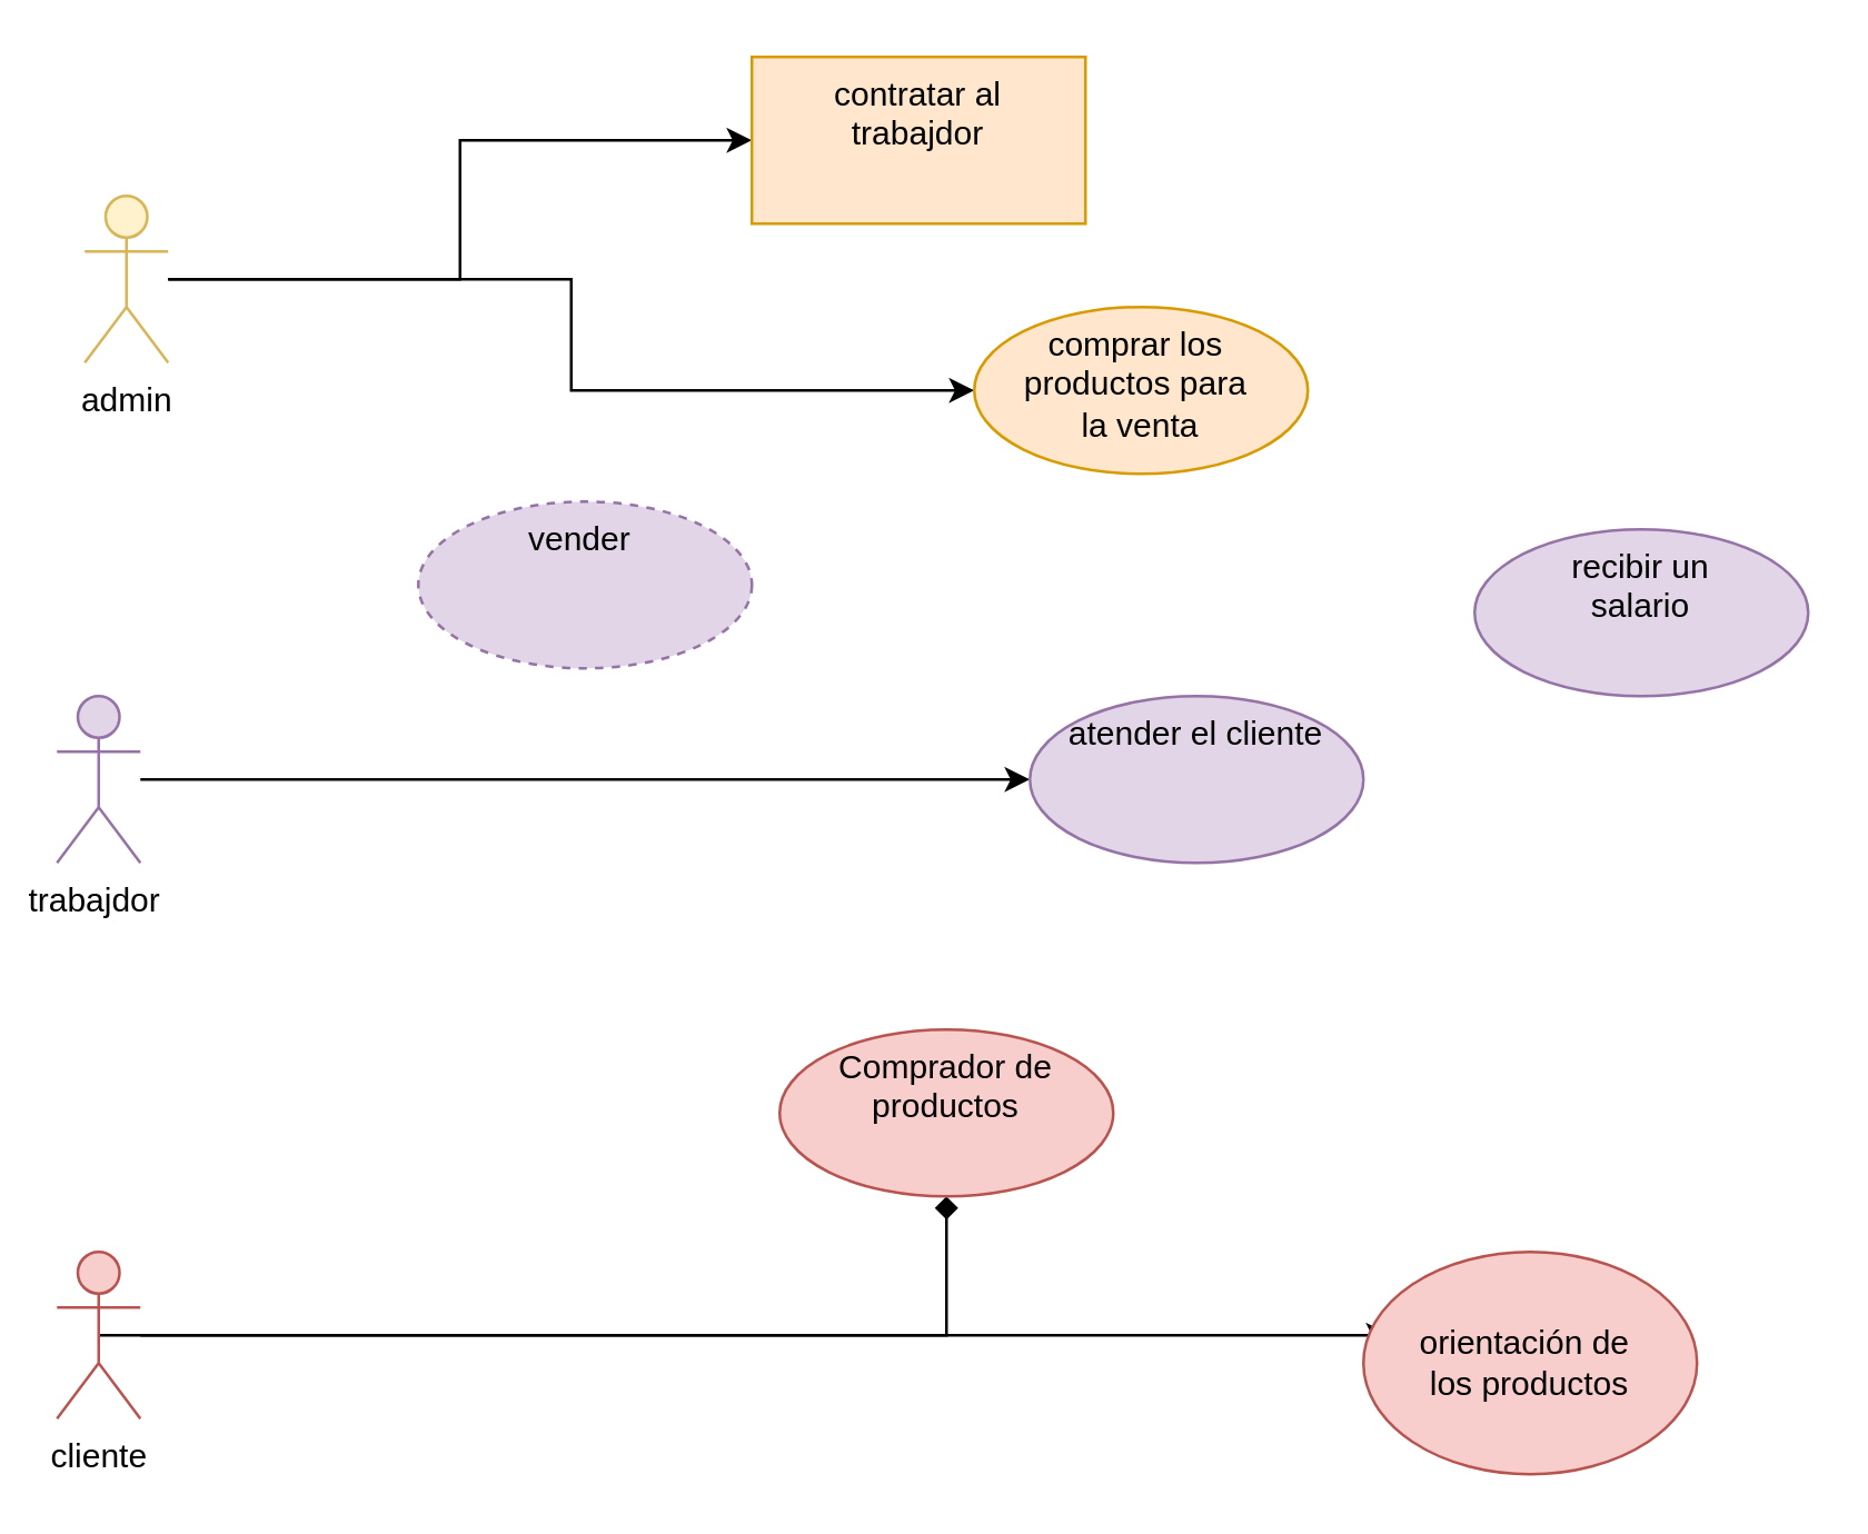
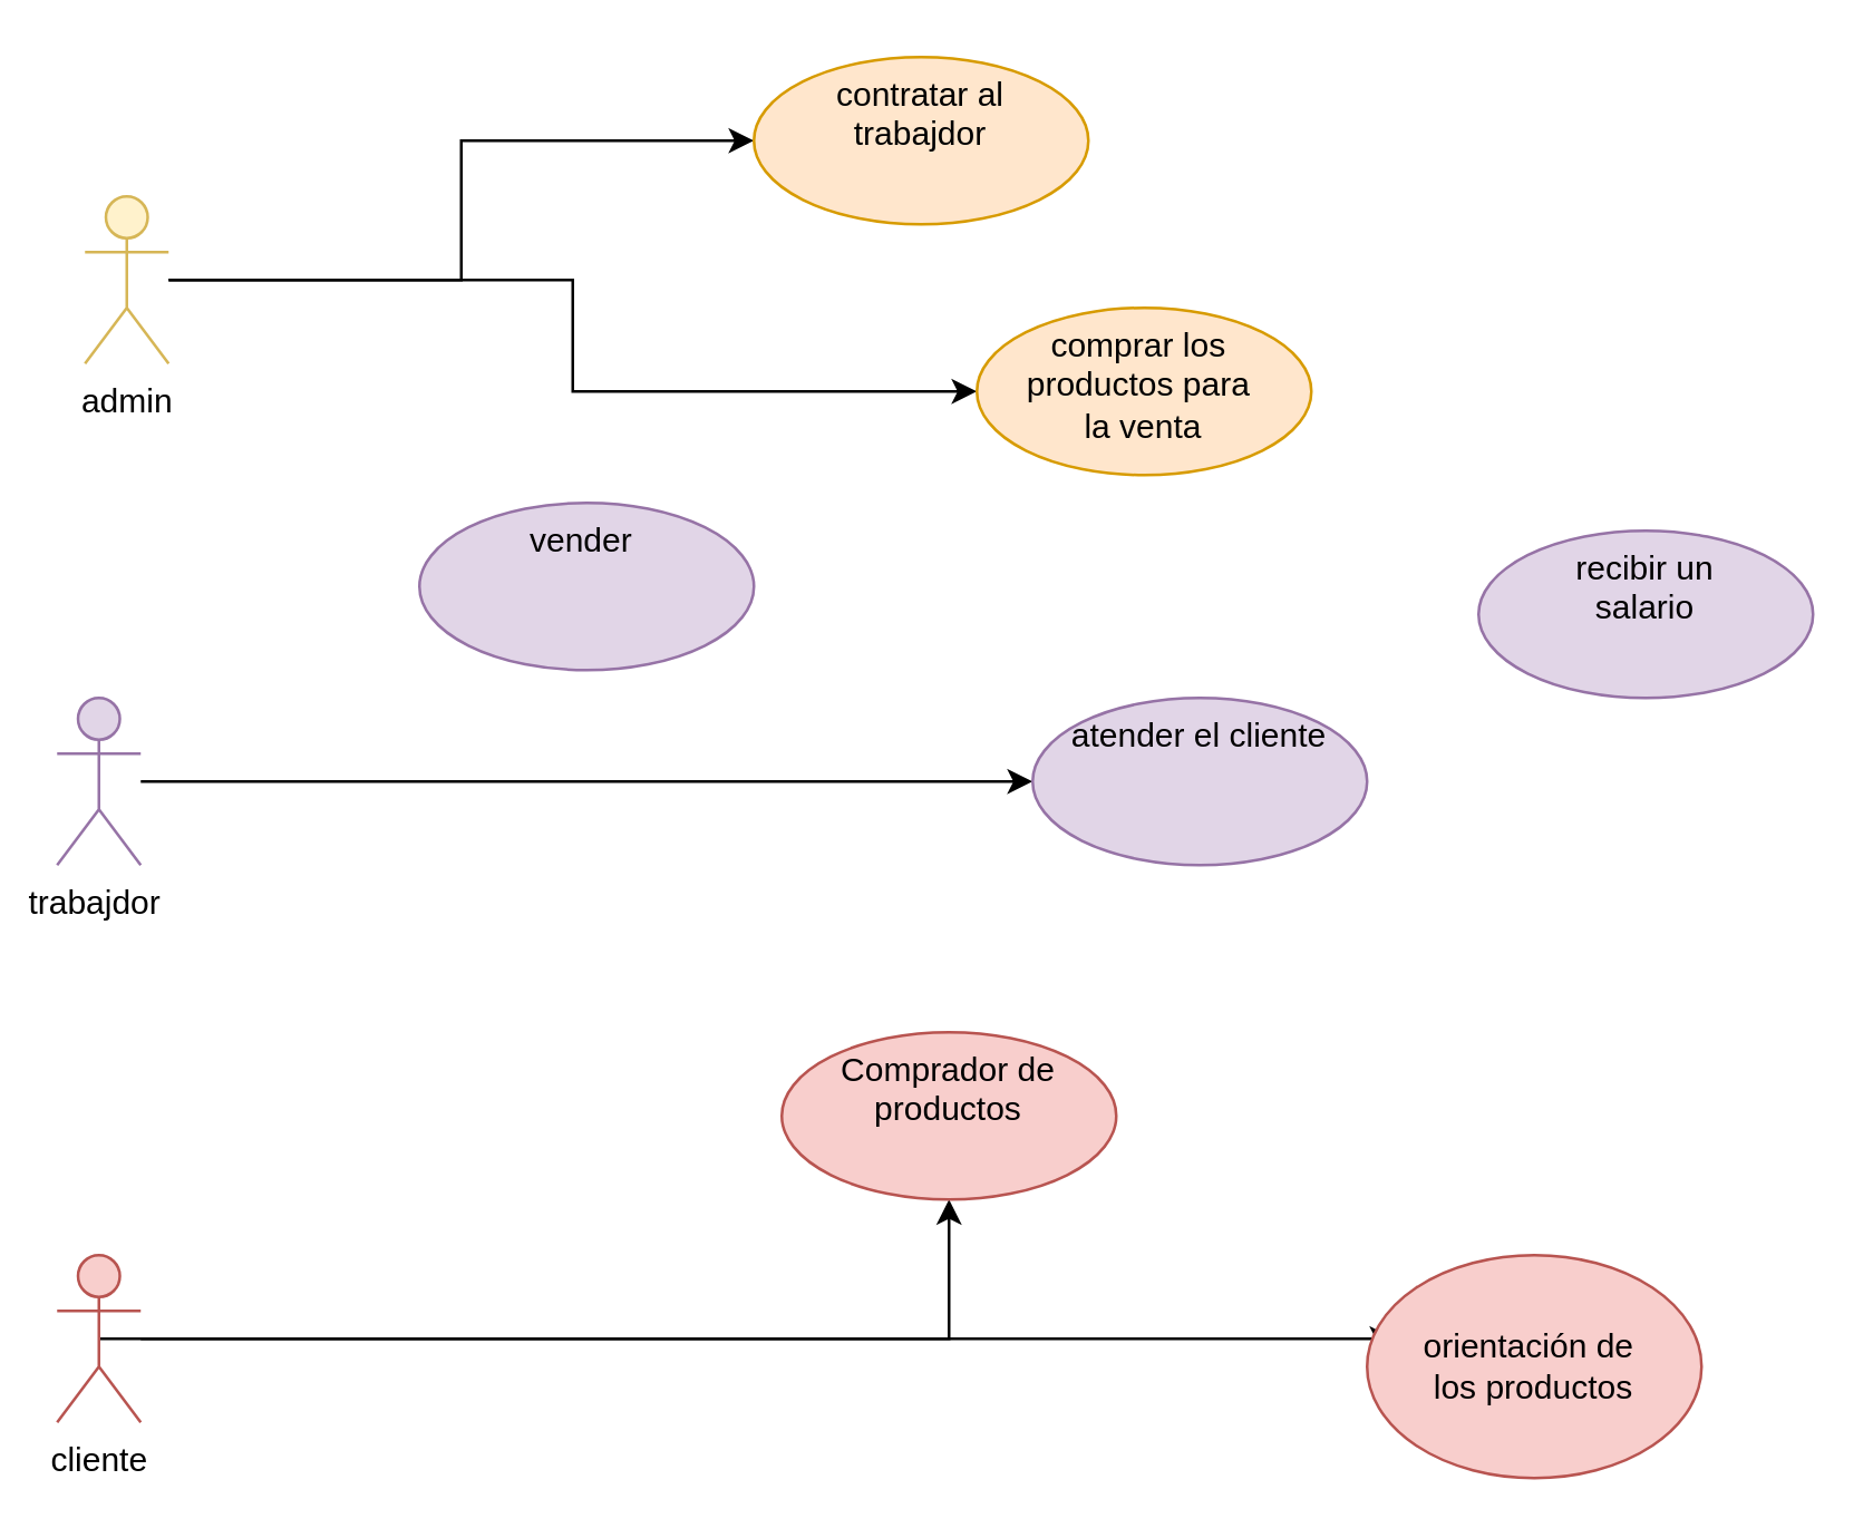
  <mxCell id="0" />
  <mxCell id="1" parent="0" />
- <mxCell id="2" value="" style="edgeStyle=orthogonalEdgeStyle;rounded=0;orthogonalLoop=1;jettySize=auto;html=1;endArrow=diamond;" parent="1" source="4" target="10" edge="1"><mxGeometry relative="1" as="geometry" /></mxCell>
+ <mxCell id="2" value="" style="edgeStyle=orthogonalEdgeStyle;rounded=0;orthogonalLoop=1;jettySize=auto;html=1;" parent="1" source="4" target="10" edge="1"><mxGeometry relative="1" as="geometry" /></mxCell>
  <mxCell id="3" style="edgeStyle=orthogonalEdgeStyle;rounded=0;orthogonalLoop=1;jettySize=auto;html=1;exitX=0.5;exitY=0.5;exitDx=0;exitDy=0;exitPerimeter=0;" parent="1" source="4" edge="1"><mxGeometry relative="1" as="geometry"><mxPoint x="500" y="480" as="targetPoint" /></mxGeometry></mxCell>
  <mxCell id="4" value="cliente" style="shape=umlActor;verticalLabelPosition=bottom;verticalAlign=top;html=1;outlineConnect=0;fillColor=#f8cecc;strokeColor=#b85450;" parent="1" vertex="1"><mxGeometry x="20" y="450" width="30" height="60" as="geometry" /></mxCell>
  <mxCell id="5" value="" style="edgeStyle=orthogonalEdgeStyle;rounded=0;orthogonalLoop=1;jettySize=auto;html=1;" parent="1" source="6" target="13" edge="1"><mxGeometry relative="1" as="geometry" /></mxCell>
  <mxCell id="6" value="trabajdor&amp;nbsp;" style="shape=umlActor;verticalLabelPosition=bottom;verticalAlign=top;html=1;outlineConnect=0;fillColor=#e1d5e7;strokeColor=#9673a6;" parent="1" vertex="1"><mxGeometry x="20" y="250" width="30" height="60" as="geometry" /></mxCell>
  <mxCell id="7" value="" style="edgeStyle=orthogonalEdgeStyle;rounded=0;orthogonalLoop=1;jettySize=auto;html=1;" parent="1" source="9" target="15" edge="1"><mxGeometry relative="1" as="geometry" /></mxCell>
  <mxCell id="8" value="" style="edgeStyle=orthogonalEdgeStyle;rounded=0;orthogonalLoop=1;jettySize=auto;html=1;" parent="1" source="9" target="16" edge="1"><mxGeometry relative="1" as="geometry" /></mxCell>
  <mxCell id="9" value="admin" style="shape=umlActor;verticalLabelPosition=bottom;verticalAlign=top;html=1;outlineConnect=0;fillColor=#fff2cc;strokeColor=#d6b656;" parent="1" vertex="1"><mxGeometry x="30" y="70" width="30" height="60" as="geometry" /></mxCell>
  <mxCell id="10" value="&lt;font style=&quot;vertical-align: inherit;&quot;&gt;&lt;font style=&quot;vertical-align: inherit;&quot;&gt;Comprador de productos&lt;/font&gt;&lt;/font&gt;" style="ellipse;whiteSpace=wrap;html=1;verticalAlign=top;fillColor=#f8cecc;strokeColor=#b85450;" parent="1" vertex="1"><mxGeometry x="280" y="370" width="120" height="60" as="geometry" /></mxCell>
  <mxCell id="11" value="orientación de&amp;nbsp;&lt;br&gt;los productos" style="ellipse;whiteSpace=wrap;html=1;fillColor=#f8cecc;strokeColor=#b85450;" parent="1" vertex="1"><mxGeometry x="490" y="450" width="120" height="80" as="geometry" /></mxCell>
- <mxCell id="12" value="vender&amp;nbsp;" style="ellipse;whiteSpace=wrap;html=1;verticalAlign=top;fillColor=#e1d5e7;strokeColor=#9673a6;dashed=1;" parent="1" vertex="1"><mxGeometry x="150" y="180" width="120" height="60" as="geometry" /></mxCell>
+ <mxCell id="12" value="vender&amp;nbsp;" style="ellipse;whiteSpace=wrap;html=1;verticalAlign=top;fillColor=#e1d5e7;strokeColor=#9673a6;" parent="1" vertex="1"><mxGeometry x="150" y="180" width="120" height="60" as="geometry" /></mxCell>
  <mxCell id="13" value="atender el cliente" style="ellipse;whiteSpace=wrap;html=1;verticalAlign=top;fillColor=#e1d5e7;strokeColor=#9673a6;" parent="1" vertex="1"><mxGeometry x="370" y="250" width="120" height="60" as="geometry" /></mxCell>
  <mxCell id="14" value="recibir un &lt;br&gt;salario" style="ellipse;whiteSpace=wrap;html=1;verticalAlign=top;fillColor=#e1d5e7;strokeColor=#9673a6;" parent="1" vertex="1"><mxGeometry x="530" y="190" width="120" height="60" as="geometry" /></mxCell>
- <mxCell id="15" value="contratar al &lt;br&gt;trabajdor" style="whiteSpace=wrap;html=1;verticalAlign=top;fillColor=#ffe6cc;strokeColor=#d79b00;rounded=0;" parent="1" vertex="1"><mxGeometry x="270" width="120" height="60" as="geometry" y="20" /></mxCell>
+ <mxCell id="15" value="contratar al &lt;br&gt;trabajdor" style="ellipse;whiteSpace=wrap;html=1;verticalAlign=top;fillColor=#ffe6cc;strokeColor=#d79b00;" parent="1" vertex="1"><mxGeometry x="270" width="120" height="60" as="geometry" y="20" /></mxCell>
  <mxCell id="16" value="comprar los&amp;nbsp;&lt;br&gt;productos para&amp;nbsp;&lt;br&gt;la venta" style="ellipse;whiteSpace=wrap;html=1;verticalAlign=top;fillColor=#ffe6cc;strokeColor=#d79b00;" parent="1" vertex="1"><mxGeometry x="350" y="110" width="120" height="60" as="geometry" /></mxCell>
